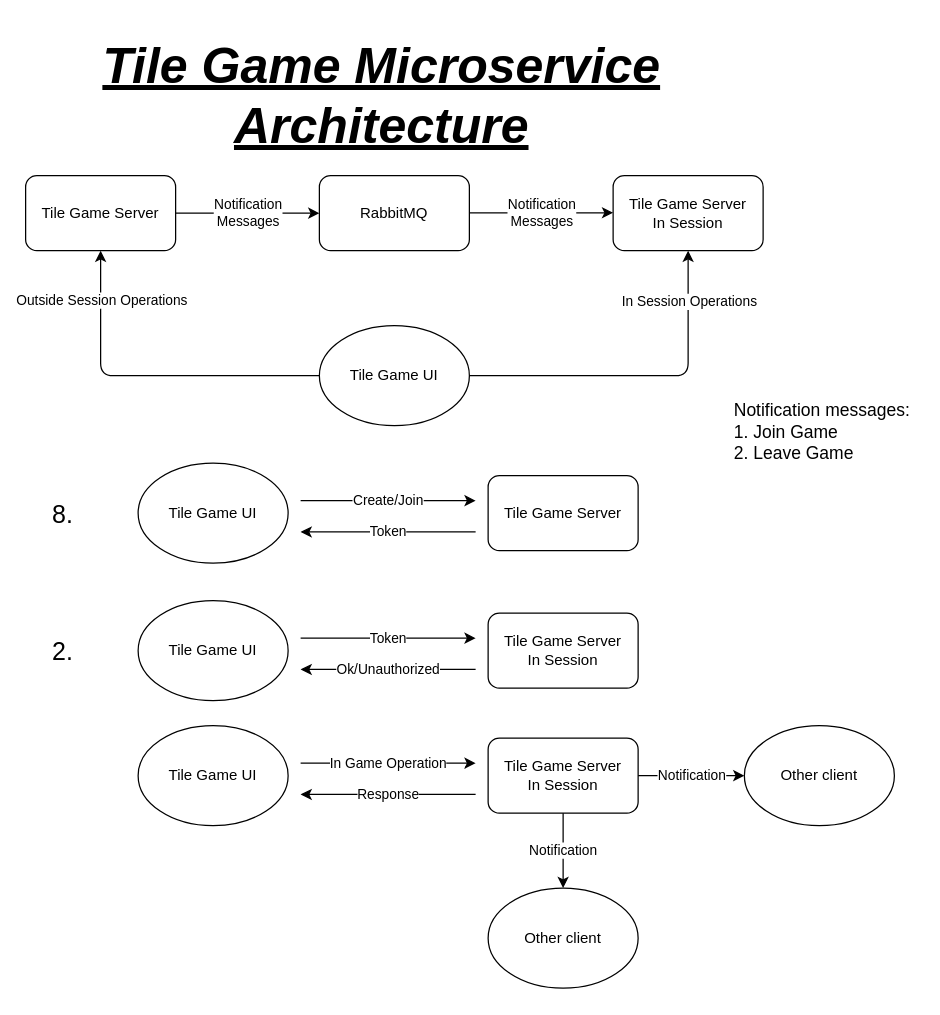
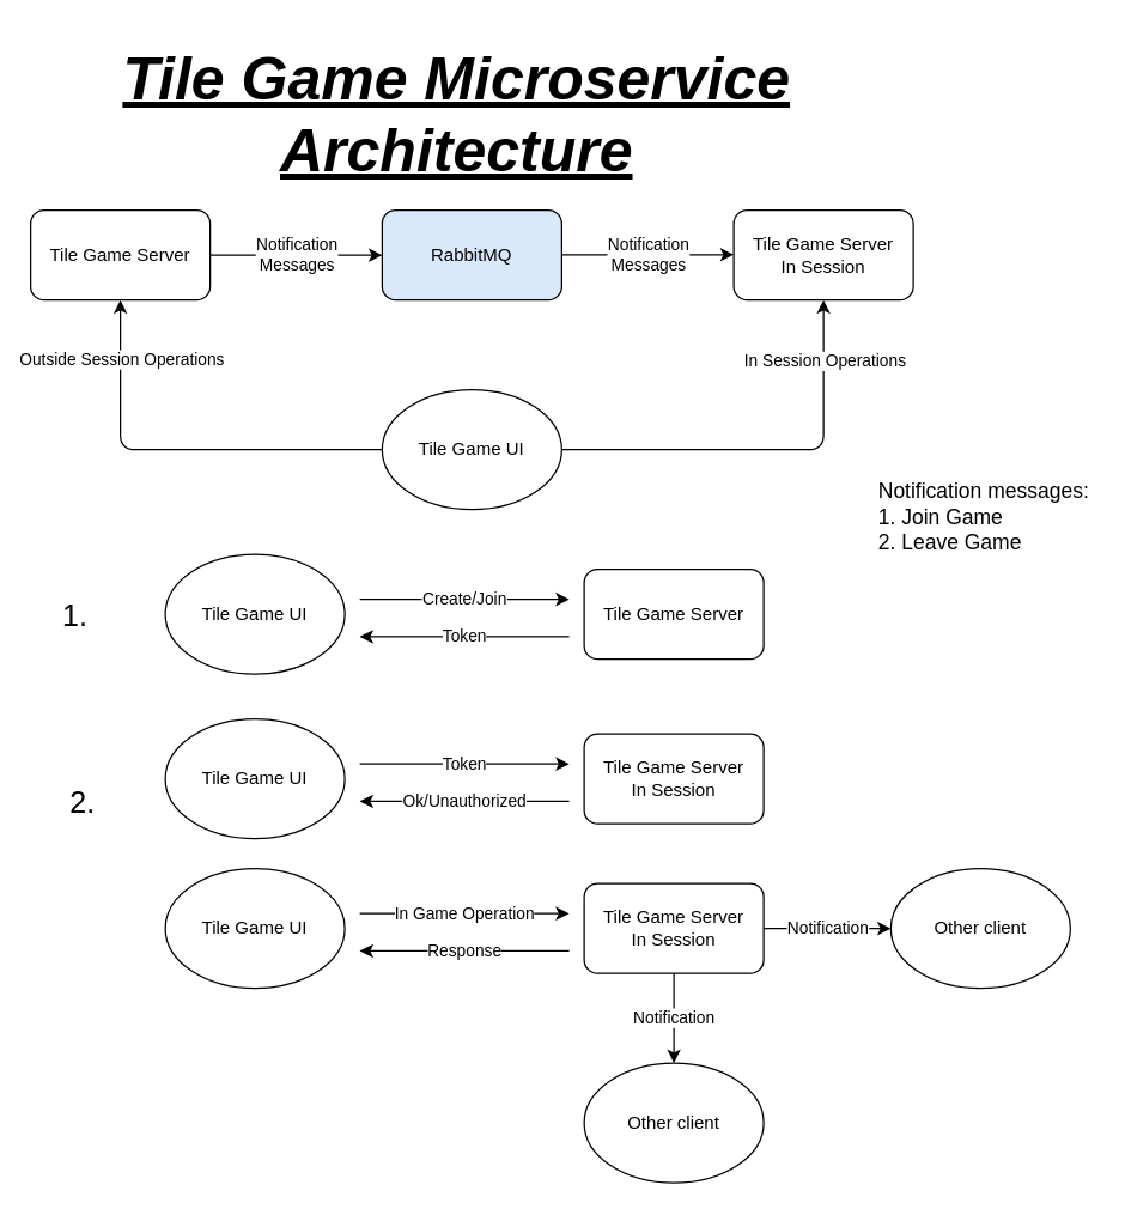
  <mxCell id="0" />
  <mxCell id="1" parent="0" />
  <mxCell id="2" value="Tile Game Server &lt;br&gt;In Session" style="rounded=1;whiteSpace=wrap;html=1;" parent="1" vertex="1"><mxGeometry x="490" y="140" width="120" height="60" as="geometry" /></mxCell>
  <mxCell id="3" value="Tile Game Microservice Architecture" style="text;html=1;strokeColor=none;fillColor=none;align=center;verticalAlign=middle;whiteSpace=wrap;rounded=0;fontStyle=7;horizontal=1;fontSize=40;" parent="1" vertex="1"><mxGeometry x="25" y="20" width="560" height="110" as="geometry" /></mxCell>
  <mxCell id="4" value="Tile Game UI" style="ellipse;whiteSpace=wrap;html=1;" parent="1" vertex="1"><mxGeometry x="255" y="260" width="120" height="80" as="geometry" /></mxCell>
  <mxCell id="5" value="Notification&lt;br&gt;Messages" style="edgeStyle=orthogonalEdgeStyle;rounded=0;orthogonalLoop=1;jettySize=auto;html=1;" parent="1" source="6" target="29" edge="1"><mxGeometry relative="1" as="geometry" /></mxCell>
  <mxCell id="6" value="Tile Game Server" style="rounded=1;whiteSpace=wrap;html=1;" parent="1" vertex="1"><mxGeometry x="20" y="140" width="120" height="60" as="geometry" /></mxCell>
  <mxCell id="7" value="" style="endArrow=classic;html=1;shadow=0;align=center;edgeStyle=elbowEdgeStyle;exitX=0;exitY=0.5;exitDx=0;exitDy=0;entryX=0.5;entryY=1;entryDx=0;entryDy=0;" parent="1" source="4" target="6" edge="1"><mxGeometry width="50" height="50" relative="1" as="geometry"><mxPoint x="120" y="340" as="sourcePoint" /><mxPoint x="210" y="255" as="targetPoint" /><Array as="points"><mxPoint x="80" y="260" /></Array></mxGeometry></mxCell>
  <mxCell id="8" value="Outside Session Operations" style="edgeLabel;html=1;align=center;verticalAlign=middle;resizable=0;points=[];" parent="7" vertex="1" connectable="0"><mxGeometry x="0.568" y="1" relative="1" as="geometry"><mxPoint x="1" y="-19.57" as="offset" /></mxGeometry></mxCell>
  <mxCell id="9" value="" style="endArrow=classic;html=1;shadow=0;align=center;edgeStyle=elbowEdgeStyle;exitX=1;exitY=0.5;exitDx=0;exitDy=0;entryX=0.5;entryY=1;entryDx=0;entryDy=0;" parent="1" source="4" target="2" edge="1"><mxGeometry width="50" height="50" relative="1" as="geometry"><mxPoint x="455" y="310" as="sourcePoint" /><mxPoint x="410" y="200" as="targetPoint" /><Array as="points"><mxPoint x="550" y="250" /></Array></mxGeometry></mxCell>
  <mxCell id="10" value="In Session Operations" style="edgeLabel;html=1;align=center;verticalAlign=middle;resizable=0;points=[];" parent="9" vertex="1" connectable="0"><mxGeometry x="0.353" y="-1" relative="1" as="geometry"><mxPoint x="-1" y="-48.71" as="offset" /></mxGeometry></mxCell>
  <mxCell id="11" value="Tile Game UI" style="ellipse;whiteSpace=wrap;html=1;" parent="1" vertex="1"><mxGeometry x="110" y="370" width="120" height="80" as="geometry" /></mxCell>
  <mxCell id="12" value="Token" style="edgeStyle=orthogonalEdgeStyle;rounded=0;orthogonalLoop=1;jettySize=auto;html=1;" parent="1" edge="1"><mxGeometry relative="1" as="geometry"><mxPoint x="240" y="425.034" as="targetPoint" /><mxPoint x="380" y="425" as="sourcePoint" /></mxGeometry></mxCell>
  <mxCell id="13" value="Tile Game Server" style="rounded=1;whiteSpace=wrap;html=1;" parent="1" vertex="1"><mxGeometry x="390" y="380" width="120" height="60" as="geometry" /></mxCell>
  <mxCell id="14" value="Create/Join" style="edgeStyle=orthogonalEdgeStyle;rounded=0;orthogonalLoop=1;jettySize=auto;html=1;" parent="1" edge="1"><mxGeometry relative="1" as="geometry"><mxPoint x="380" y="400" as="targetPoint" /><mxPoint x="240" y="400" as="sourcePoint" /></mxGeometry></mxCell>
  <mxCell id="15" value="Ok/Unauthorized" style="edgeStyle=orthogonalEdgeStyle;rounded=0;orthogonalLoop=1;jettySize=auto;html=1;" parent="1" edge="1"><mxGeometry relative="1" as="geometry"><mxPoint x="240" y="535.034" as="targetPoint" /><mxPoint x="380" y="535" as="sourcePoint" /></mxGeometry></mxCell>
  <mxCell id="16" value="Tile Game Server&lt;br&gt;In Session" style="rounded=1;whiteSpace=wrap;html=1;" parent="1" vertex="1"><mxGeometry x="390" y="490" width="120" height="60" as="geometry" /></mxCell>
  <mxCell id="17" value="Token" style="edgeStyle=orthogonalEdgeStyle;rounded=0;orthogonalLoop=1;jettySize=auto;html=1;" parent="1" edge="1"><mxGeometry relative="1" as="geometry"><mxPoint x="380" y="510" as="targetPoint" /><mxPoint x="240" y="510" as="sourcePoint" /></mxGeometry></mxCell>
  <mxCell id="18" value="Tile Game UI" style="ellipse;whiteSpace=wrap;html=1;" parent="1" vertex="1"><mxGeometry x="110" y="480" width="120" height="80" as="geometry" /></mxCell>
- <mxCell id="19" value="8." style="text;html=1;strokeColor=none;fillColor=none;align=center;verticalAlign=middle;whiteSpace=wrap;rounded=0;fontSize=20;" parent="1" vertex="1"><mxGeometry x="30" y="400" width="40" height="20" as="geometry" /></mxCell>
- <mxCell id="20" value="2." style="text;html=1;strokeColor=none;fillColor=none;align=center;verticalAlign=middle;whiteSpace=wrap;rounded=0;fontSize=20;" parent="1" vertex="1"><mxGeometry x="30" y="510" width="40" height="20" as="geometry" /></mxCell>
+ <mxCell id="19" value="1." style="text;html=1;strokeColor=none;fillColor=none;align=center;verticalAlign=middle;whiteSpace=wrap;rounded=0;fontSize=20;" parent="1" vertex="1"><mxGeometry x="30" y="400" width="40" height="20" as="geometry" /></mxCell>
+ <mxCell id="20" value="2." style="text;html=1;strokeColor=none;fillColor=none;align=center;verticalAlign=middle;whiteSpace=wrap;rounded=0;fontSize=20;" parent="1" vertex="1"><mxGeometry x="35" y="525" width="40" height="20" as="geometry" /></mxCell>
  <mxCell id="21" value="Response" style="edgeStyle=orthogonalEdgeStyle;rounded=0;orthogonalLoop=1;jettySize=auto;html=1;" parent="1" edge="1"><mxGeometry relative="1" as="geometry"><mxPoint x="240" y="635.034" as="targetPoint" /><mxPoint x="380" y="635" as="sourcePoint" /></mxGeometry></mxCell>
  <mxCell id="22" value="Tile Game Server&lt;br&gt;In Session" style="rounded=1;whiteSpace=wrap;html=1;" parent="1" vertex="1"><mxGeometry x="390" y="590" width="120" height="60" as="geometry" /></mxCell>
  <mxCell id="23" value="In Game Operation" style="edgeStyle=orthogonalEdgeStyle;rounded=0;orthogonalLoop=1;jettySize=auto;html=1;" parent="1" edge="1"><mxGeometry relative="1" as="geometry"><mxPoint x="380" y="610" as="targetPoint" /><mxPoint x="240" y="610" as="sourcePoint" /></mxGeometry></mxCell>
  <mxCell id="24" value="Tile Game UI" style="ellipse;whiteSpace=wrap;html=1;" parent="1" vertex="1"><mxGeometry x="110" y="580" width="120" height="80" as="geometry" /></mxCell>
  <mxCell id="25" value="Other client" style="ellipse;whiteSpace=wrap;html=1;" parent="1" vertex="1"><mxGeometry x="390" y="710" width="120" height="80" as="geometry" /></mxCell>
  <mxCell id="26" value="Notification" style="edgeStyle=orthogonalEdgeStyle;rounded=0;orthogonalLoop=1;jettySize=auto;html=1;exitX=0.5;exitY=1;exitDx=0;exitDy=0;entryX=0.5;entryY=0;entryDx=0;entryDy=0;" parent="1" source="22" target="25" edge="1"><mxGeometry relative="1" as="geometry"><mxPoint x="450" y="710" as="targetPoint" /><mxPoint x="450" y="660" as="sourcePoint" /></mxGeometry></mxCell>
  <mxCell id="27" value="Other client" style="ellipse;whiteSpace=wrap;html=1;" parent="1" vertex="1"><mxGeometry x="595" y="580" width="120" height="80" as="geometry" /></mxCell>
  <mxCell id="28" value="Notification" style="edgeStyle=orthogonalEdgeStyle;rounded=0;orthogonalLoop=1;jettySize=auto;html=1;exitX=1;exitY=0.5;exitDx=0;exitDy=0;entryX=0;entryY=0.5;entryDx=0;entryDy=0;" parent="1" source="22" target="27" edge="1"><mxGeometry relative="1" as="geometry"><mxPoint x="460" y="720" as="targetPoint" /><mxPoint x="560" y="610" as="sourcePoint" /></mxGeometry></mxCell>
- <mxCell id="29" value="RabbitMQ" style="rounded=1;whiteSpace=wrap;html=1;" parent="1" vertex="1"><mxGeometry x="255" y="140" width="120" height="60" as="geometry" /></mxCell>
+ <mxCell id="29" value="RabbitMQ" style="rounded=1;whiteSpace=wrap;html=1;fillColor=#dae8fc;" parent="1" vertex="1"><mxGeometry x="255" y="140" width="120" height="60" as="geometry" /></mxCell>
  <mxCell id="30" value="Notification&lt;br&gt;Messages" style="edgeStyle=orthogonalEdgeStyle;rounded=0;orthogonalLoop=1;jettySize=auto;html=1;" parent="1" edge="1"><mxGeometry relative="1" as="geometry"><mxPoint x="375" y="169.71" as="sourcePoint" /><mxPoint x="490" y="169.71" as="targetPoint" /></mxGeometry></mxCell>
  <mxCell id="31" value="&lt;font style=&quot;font-size: 14px&quot;&gt;Notification messages:&lt;br&gt;1. Join Game&lt;br&gt;2. Leave Game&lt;/font&gt;" style="text;html=1;strokeColor=none;fillColor=none;align=left;verticalAlign=middle;whiteSpace=wrap;rounded=0;" vertex="1" parent="1"><mxGeometry x="585" y="335" width="145" height="20" as="geometry" /></mxCell>
